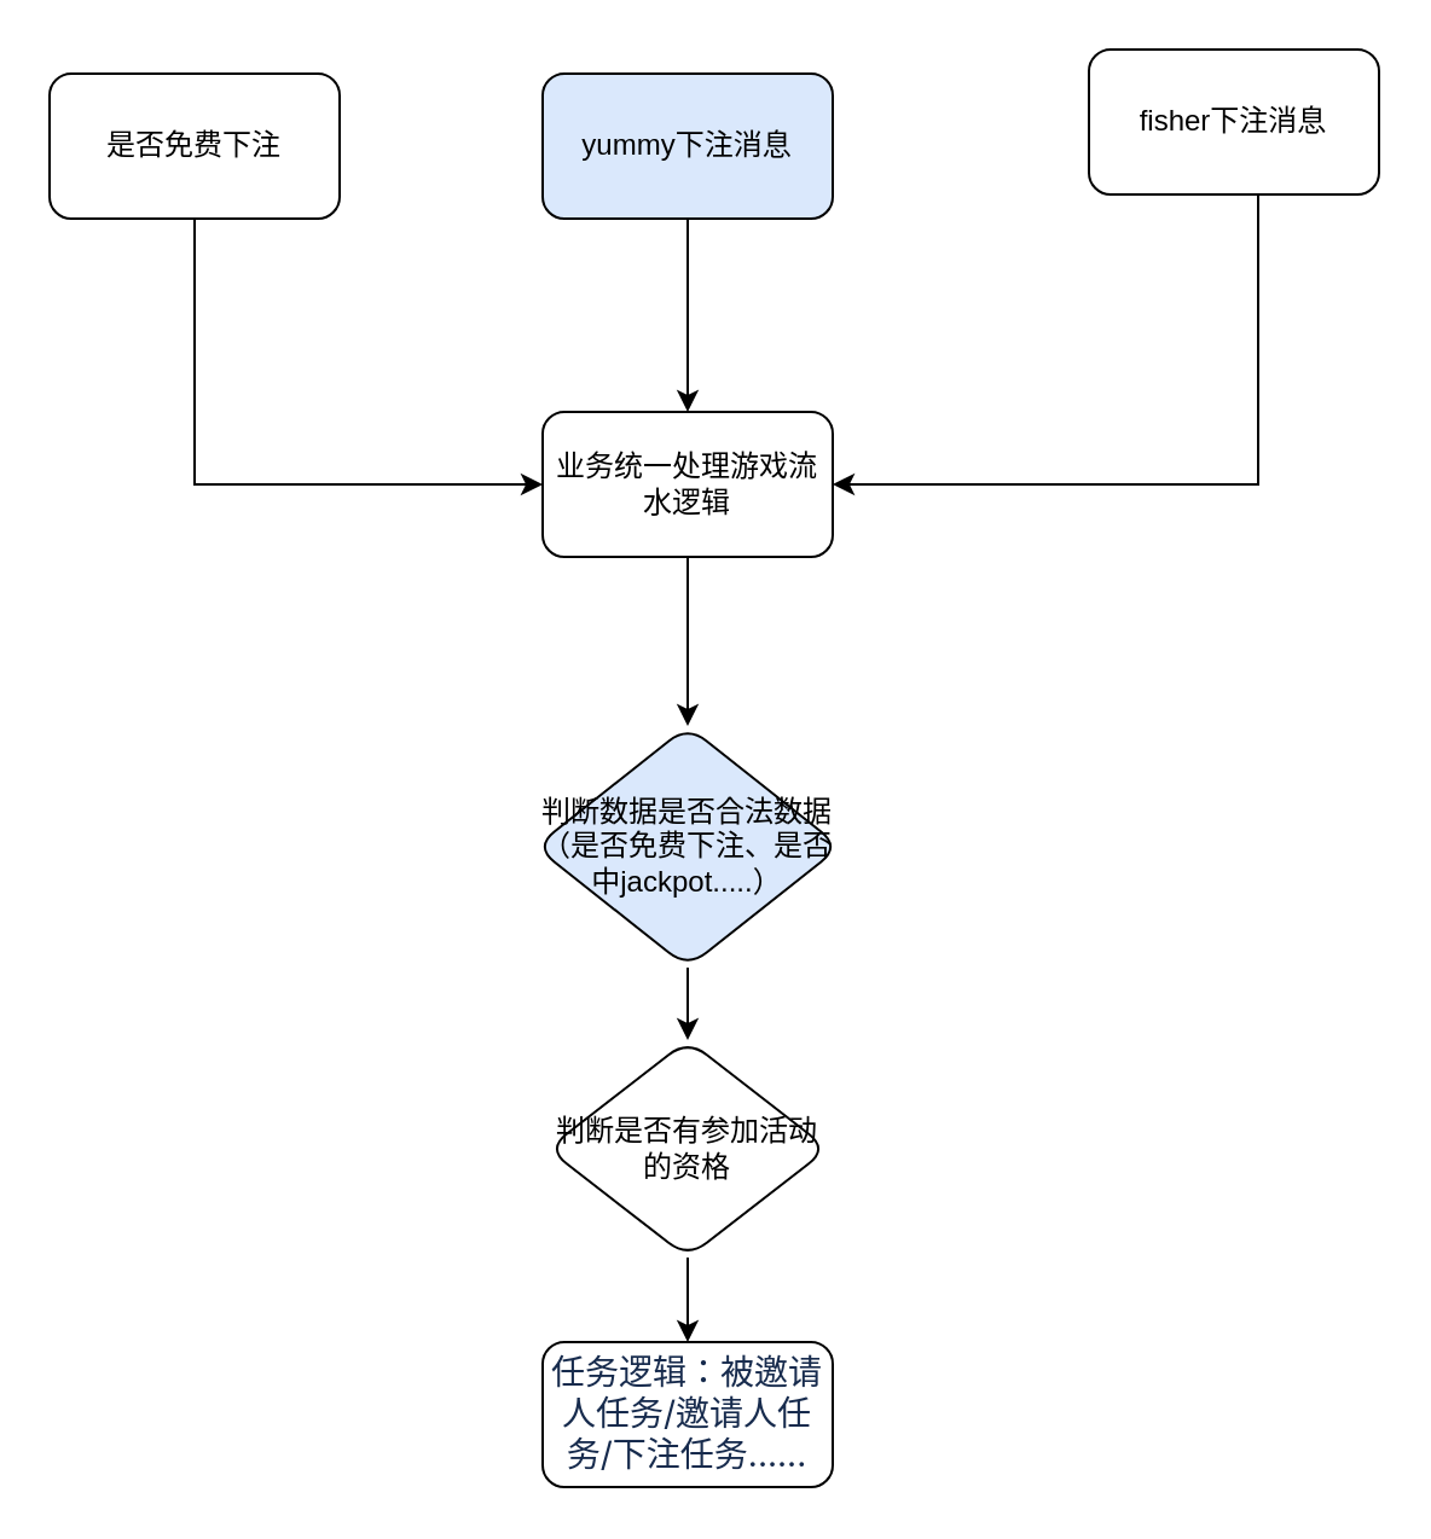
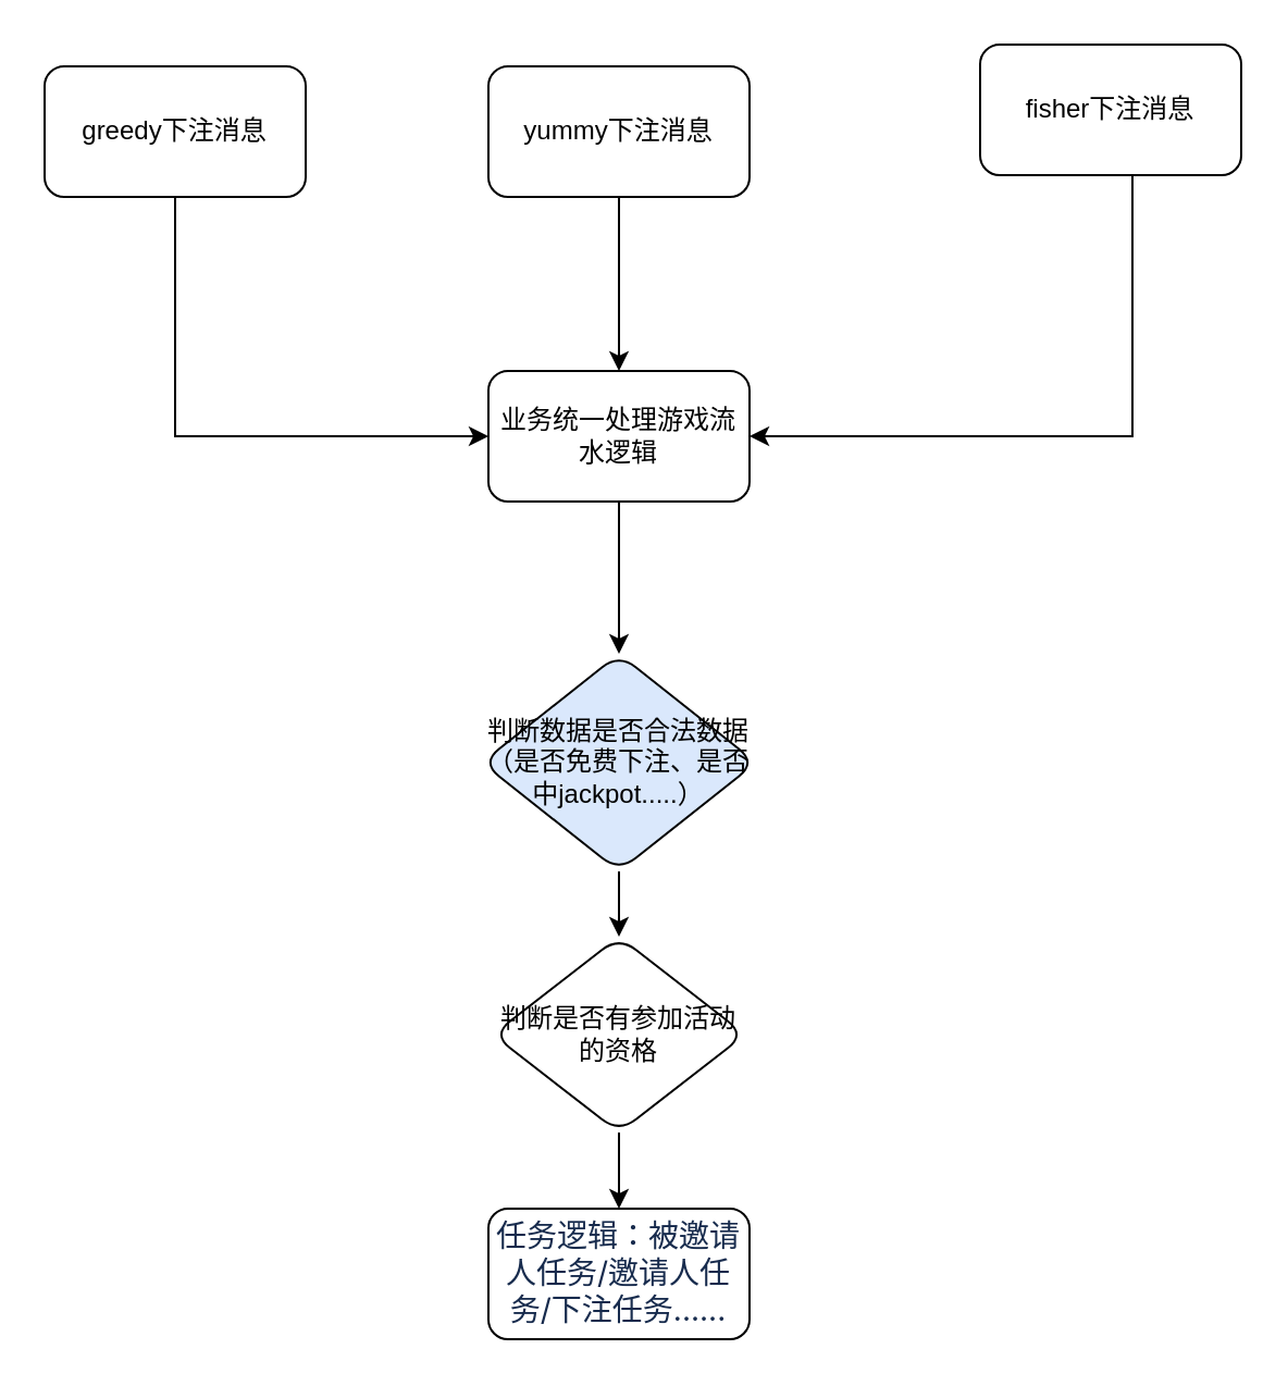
  <mxCell id="0" />
  <mxCell id="1" parent="0" />
  <mxCell id="2" style="edgeStyle=orthogonalEdgeStyle;rounded=0;orthogonalLoop=1;jettySize=auto;html=1;entryX=0;entryY=0.5;entryDx=0;entryDy=0;" parent="1" source="3" target="5" edge="1"><mxGeometry relative="1" as="geometry"><Array as="points"><mxPoint x="80" y="200" /></Array></mxGeometry></mxCell>
- <mxCell id="3" value="是否免费下注" style="rounded=1;whiteSpace=wrap;html=1;" parent="1" vertex="1"><mxGeometry x="20" y="30" width="120" height="60" as="geometry" /></mxCell>
+ <mxCell id="3" value="greedy下注消息" style="rounded=1;whiteSpace=wrap;html=1;" parent="1" vertex="1"><mxGeometry x="20" y="30" width="120" height="60" as="geometry" /></mxCell>
  <mxCell id="4" value="" style="edgeStyle=orthogonalEdgeStyle;rounded=0;orthogonalLoop=1;jettySize=auto;html=1;" parent="1" source="5" target="11" edge="1"><mxGeometry relative="1" as="geometry" /></mxCell>
  <mxCell id="5" value="业务统一处理游戏流水逻辑" style="rounded=1;whiteSpace=wrap;html=1;" parent="1" vertex="1"><mxGeometry x="224" y="170" width="120" height="60" as="geometry" /></mxCell>
  <mxCell id="6" style="edgeStyle=orthogonalEdgeStyle;rounded=0;orthogonalLoop=1;jettySize=auto;html=1;entryX=1;entryY=0.5;entryDx=0;entryDy=0;" parent="1" source="7" target="5" edge="1"><mxGeometry relative="1" as="geometry"><Array as="points"><mxPoint x="520" y="200" /></Array></mxGeometry></mxCell>
  <mxCell id="7" value="fisher下注消息" style="rounded=1;whiteSpace=wrap;html=1;" parent="1" vertex="1"><mxGeometry x="450" y="20" width="120" height="60" as="geometry" /></mxCell>
  <mxCell id="8" style="edgeStyle=orthogonalEdgeStyle;rounded=0;orthogonalLoop=1;jettySize=auto;html=1;entryX=0.5;entryY=0;entryDx=0;entryDy=0;" parent="1" source="9" target="5" edge="1"><mxGeometry relative="1" as="geometry" /></mxCell>
- <mxCell id="9" value="yummy下注消息" style="rounded=1;whiteSpace=wrap;html=1;fillColor=#dae8fc;" parent="1" vertex="1"><mxGeometry x="224" y="30" width="120" height="60" as="geometry" /></mxCell>
+ <mxCell id="9" value="yummy下注消息" style="rounded=1;whiteSpace=wrap;html=1;" parent="1" vertex="1"><mxGeometry x="224" y="30" width="120" height="60" as="geometry" /></mxCell>
  <mxCell id="10" value="" style="edgeStyle=orthogonalEdgeStyle;rounded=0;orthogonalLoop=1;jettySize=auto;html=1;" parent="1" source="11" target="13" edge="1"><mxGeometry relative="1" as="geometry" /></mxCell>
  <mxCell id="11" value="判断数据是否合法数据（是否免费下注、是否中jackpot.....）" style="rhombus;whiteSpace=wrap;html=1;rounded=1;fillColor=#dae8fc;" parent="1" vertex="1"><mxGeometry x="221" y="300" width="126" height="100" as="geometry" /></mxCell>
  <mxCell id="12" value="" style="edgeStyle=orthogonalEdgeStyle;rounded=0;orthogonalLoop=1;jettySize=auto;html=1;" parent="1" source="13" target="14" edge="1"><mxGeometry relative="1" as="geometry" /></mxCell>
  <mxCell id="13" value="判断是否有参加活动的资格" style="rhombus;whiteSpace=wrap;html=1;rounded=1;" parent="1" vertex="1"><mxGeometry x="226" y="430" width="116" height="90" as="geometry" /></mxCell>
  <mxCell id="14" value="&lt;span style=&quot;color: rgb(23, 43, 77); font-family: -apple-system, &amp;quot;system-ui&amp;quot;, &amp;quot;Segoe UI&amp;quot;, Roboto, Oxygen, Ubuntu, &amp;quot;Fira Sans&amp;quot;, &amp;quot;Droid Sans&amp;quot;, &amp;quot;Helvetica Neue&amp;quot;, sans-serif; font-size: 14px; font-style: normal; font-variant-ligatures: normal; font-variant-caps: normal; font-weight: 400; letter-spacing: normal; orphans: 2; text-align: left; text-indent: 0px; text-transform: none; widows: 2; word-spacing: 0px; -webkit-text-stroke-width: 0px; background-color: rgb(255, 255, 255); text-decoration-thickness: initial; text-decoration-style: initial; text-decoration-color: initial; float: none; display: inline !important;&quot;&gt;任务逻辑：被邀请人任务/邀请人任务/下注任务......&lt;/span&gt;" style="whiteSpace=wrap;html=1;rounded=1;" parent="1" vertex="1"><mxGeometry x="224" y="555" width="120" height="60" as="geometry" /></mxCell>
